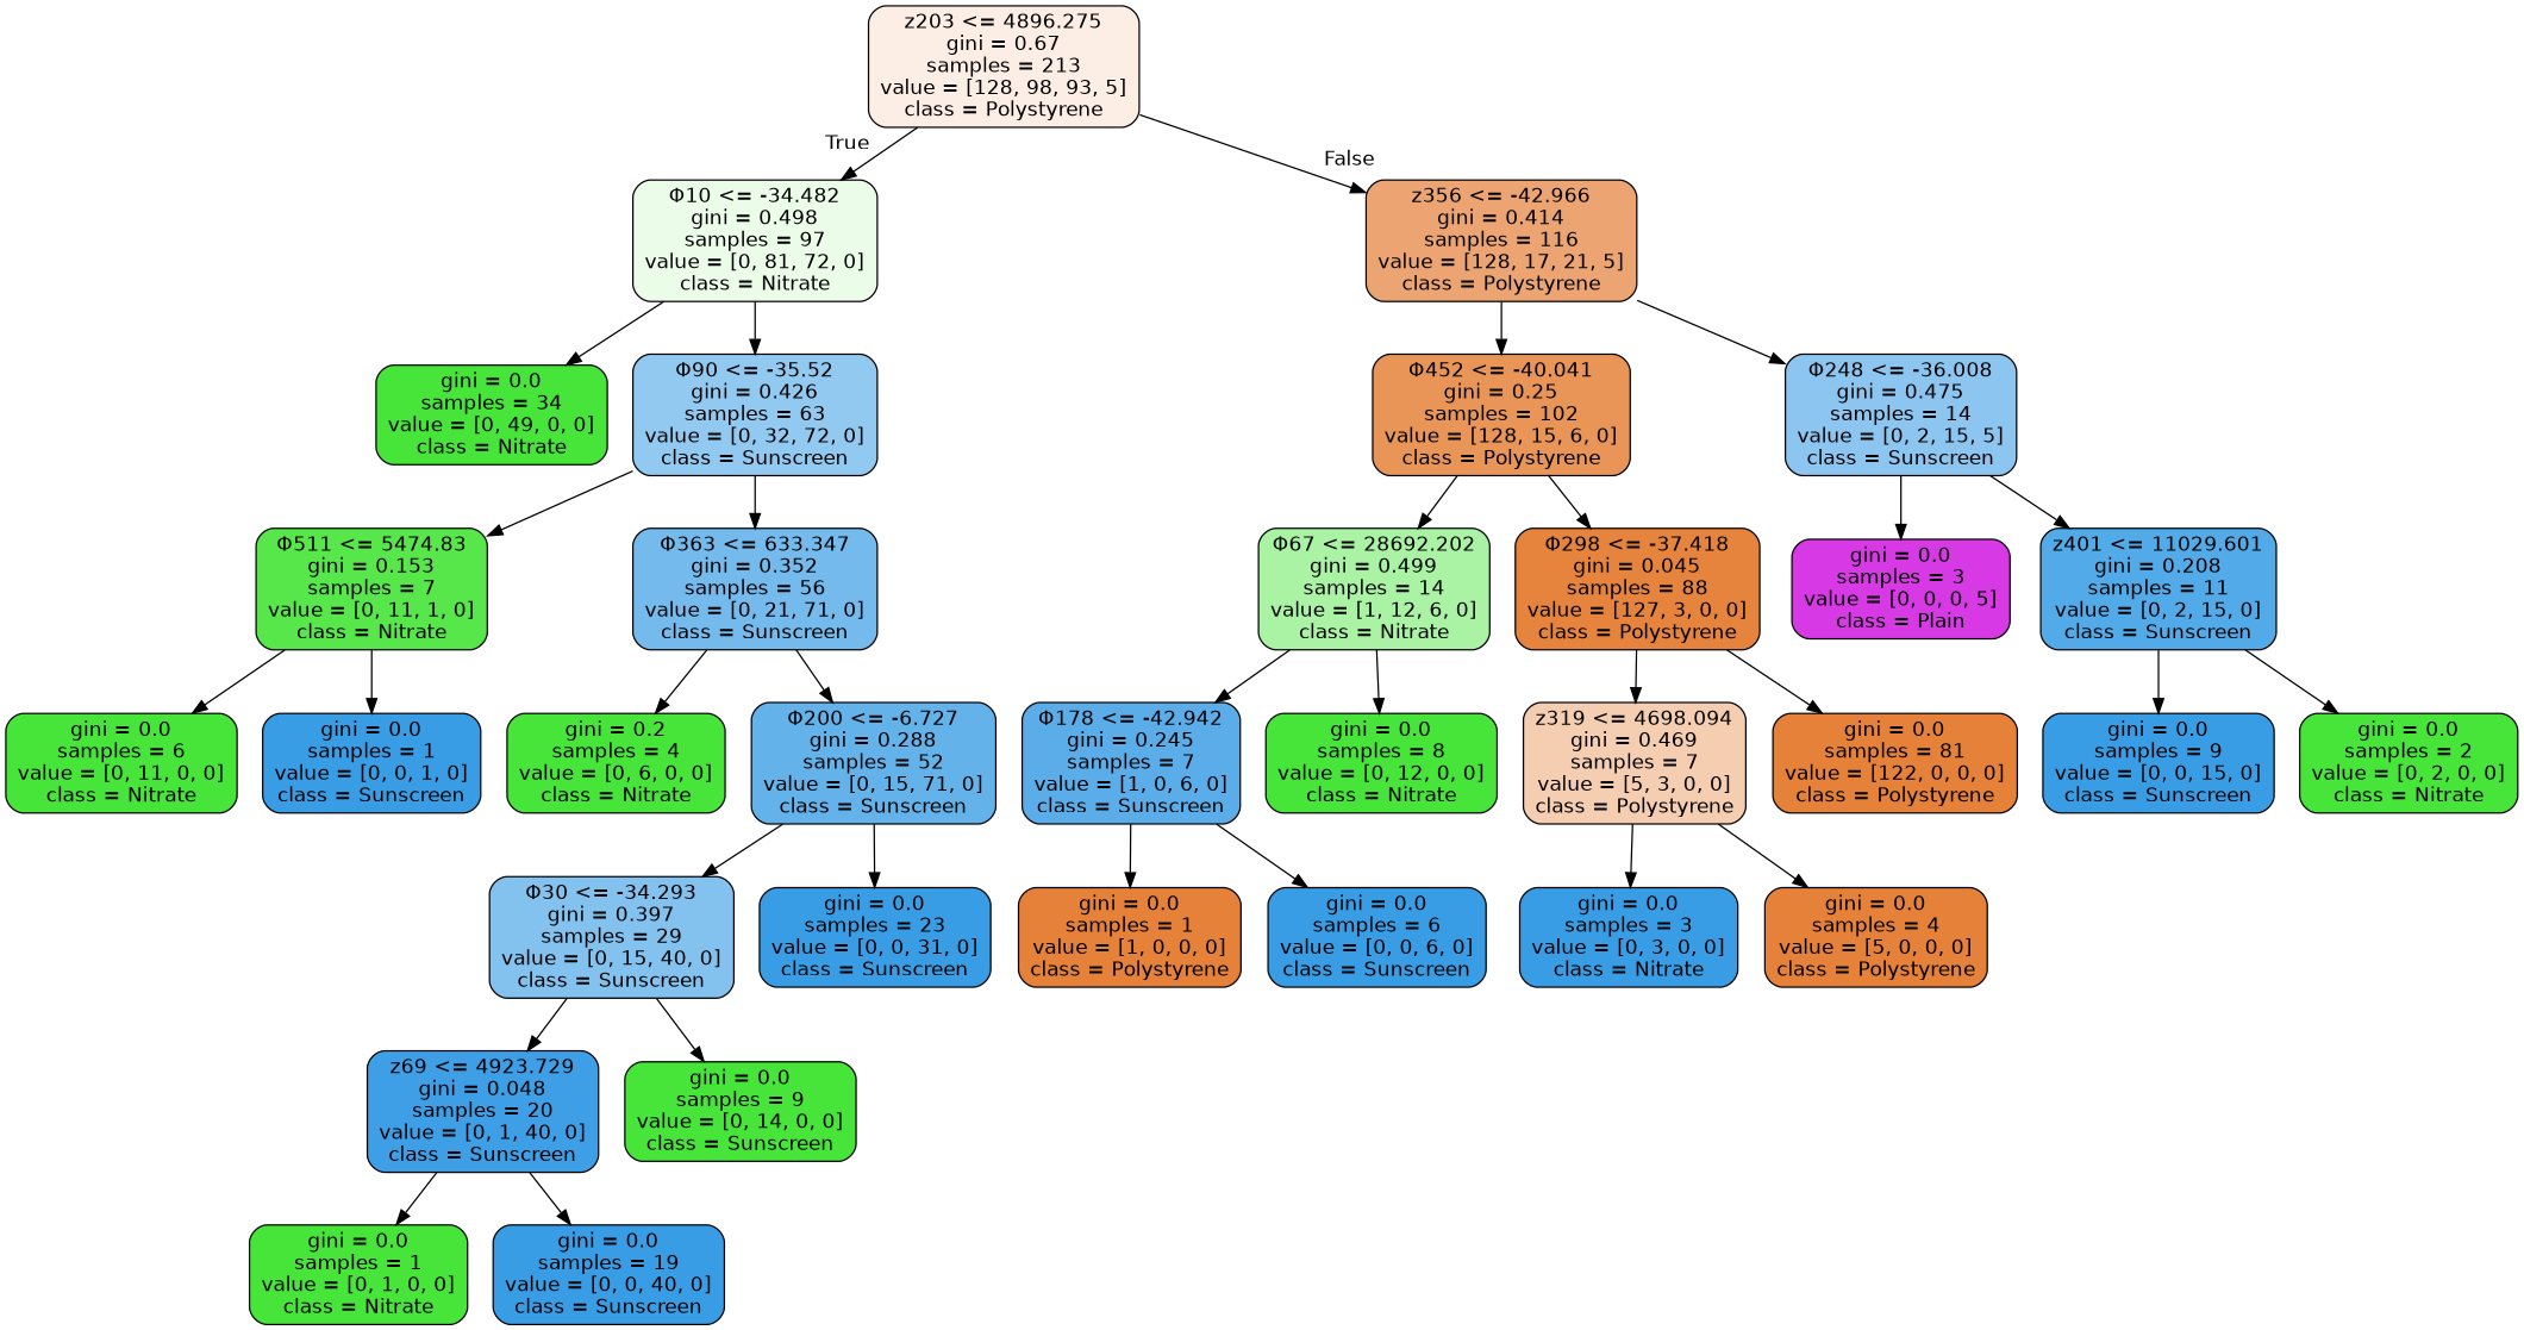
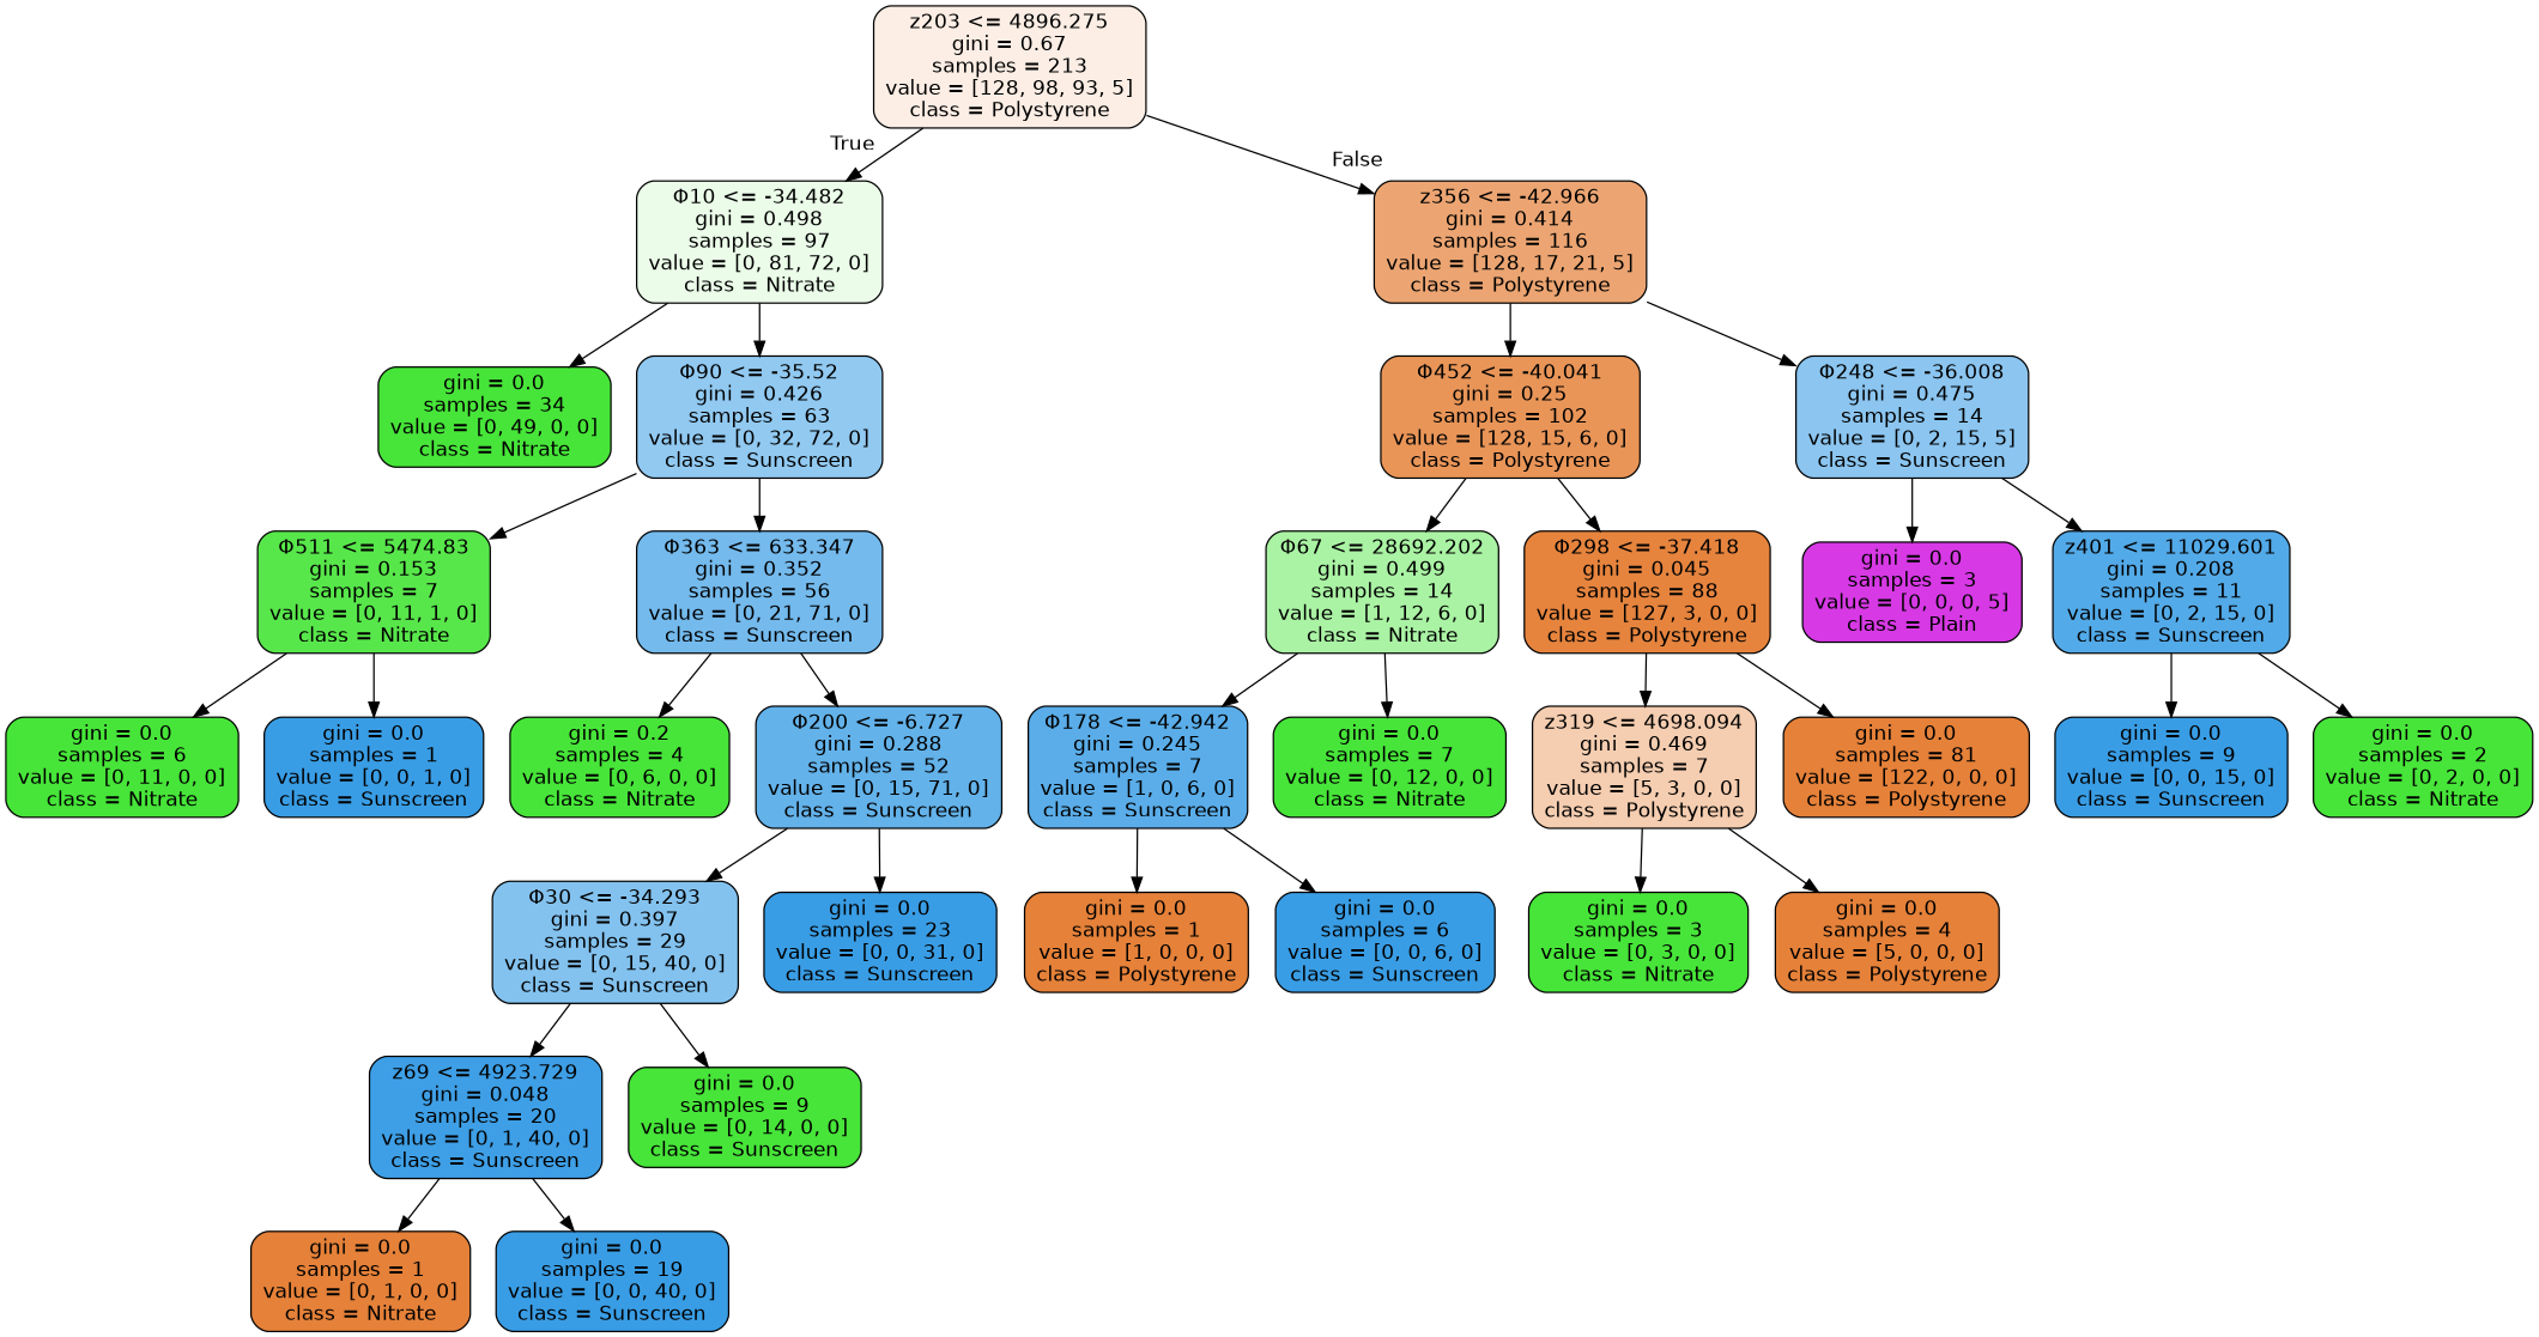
  digraph {
    node [color=black fillcolor="#47e539" fontname=helvetica shape=box style="filled, rounded"]
    edge [fontname=helvetica]
    n1 [fillcolor="#fceee5" label="z203 <= 4896.275\ngini = 0.67\nsamples = 213\nvalue = [128, 98, 93, 5]\nclass = Polystyrene"]
    n2 [fillcolor="#ebfce9" label="Φ10 <= -34.482\ngini = 0.498\nsamples = 97\nvalue = [0, 81, 72, 0]\nclass = Nitrate"]
    n3 [fillcolor="#eca572" label="z356 <= -42.966\ngini = 0.414\nsamples = 116\nvalue = [128, 17, 21, 5]\nclass = Polystyrene"]
    n4 [label="gini = 0.0\nsamples = 34\nvalue = [0, 49, 0, 0]\nclass = Nitrate"]
    n5 [fillcolor="#91c9f1" label="Φ90 <= -35.52\ngini = 0.426\nsamples = 63\nvalue = [0, 32, 72, 0]\nclass = Sunscreen"]
    n6 [fillcolor="#e99558" label="Φ452 <= -40.041\ngini = 0.25\nsamples = 102\nvalue = [128, 15, 6, 0]\nclass = Polystyrene"]
    n7 [fillcolor="#8bc5f0" label="Φ248 <= -36.008\ngini = 0.475\nsamples = 14\nvalue = [0, 2, 15, 5]\nclass = Sunscreen"]
    n8 [fillcolor="#58e74b" label="Φ511 <= 5474.83\ngini = 0.153\nsamples = 7\nvalue = [0, 11, 1, 0]\nclass = Nitrate"]
    n9 [fillcolor="#74baed" label="Φ363 <= 633.347\ngini = 0.352\nsamples = 56\nvalue = [0, 21, 71, 0]\nclass = Sunscreen"]
    n10 [label="gini = 0.0\nsamples = 6\nvalue = [0, 11, 0, 0]\nclass = Nitrate"]
    n11 [fillcolor="#399de5" label="gini = 0.0\nsamples = 1\nvalue = [0, 0, 1, 0]\nclass = Sunscreen"]
    n12 [label="gini = 0.2\nsamples = 4\nvalue = [0, 6, 0, 0]\nclass = Nitrate"]
    n13 [fillcolor="#63b2ea" label="Φ200 <= -6.727\ngini = 0.288\nsamples = 52\nvalue = [0, 15, 71, 0]\nclass = Sunscreen"]
    n14 [fillcolor="#83c2ef" label="Φ30 <= -34.293\ngini = 0.397\nsamples = 29\nvalue = [0, 15, 40, 0]\nclass = Sunscreen"]
    n15 [fillcolor="#399de5" label="gini = 0.0\nsamples = 23\nvalue = [0, 0, 31, 0]\nclass = Sunscreen"]
    n16 [fillcolor="#3e9fe6" label="z69 <= 4923.729\ngini = 0.048\nsamples = 20\nvalue = [0, 1, 40, 0]\nclass = Sunscreen"]
    n17 [label="gini = 0.0\nsamples = 9\nvalue = [0, 14, 0, 0]\nclass = Sunscreen"]
-   n18 [label="gini = 0.0\nsamples = 1\nvalue = [0, 1, 0, 0]\nclass = Nitrate"]
+   n18 [fillcolor="#e58139" label="gini = 0.0\nsamples = 1\nvalue = [0, 1, 0, 0]\nclass = Nitrate"]
    n19 [fillcolor="#399de5" label="gini = 0.0\nsamples = 19\nvalue = [0, 0, 40, 0]\nclass = Sunscreen"]
    n20 [fillcolor="#aaf3a4" label="Φ67 <= 28692.202\ngini = 0.499\nsamples = 14\nvalue = [1, 12, 6, 0]\nclass = Nitrate"]
    n21 [fillcolor="#e6843e" label="Φ298 <= -37.418\ngini = 0.045\nsamples = 88\nvalue = [127, 3, 0, 0]\nclass = Polystyrene"]
    n22 [fillcolor="#d739e5" label="gini = 0.0\nsamples = 3\nvalue = [0, 0, 0, 5]\nclass = Plain"]
    n23 [fillcolor="#53aae8" label="z401 <= 11029.601\ngini = 0.208\nsamples = 11\nvalue = [0, 2, 15, 0]\nclass = Sunscreen"]
    n24 [fillcolor="#5aade9" label="Φ178 <= -42.942\ngini = 0.245\nsamples = 7\nvalue = [1, 0, 6, 0]\nclass = Sunscreen"]
-   n25 [label="gini = 0.0\nsamples = 8\nvalue = [0, 12, 0, 0]\nclass = Nitrate"]
+   n25 [label="gini = 0.0\nsamples = 7\nvalue = [0, 12, 0, 0]\nclass = Nitrate"]
    n26 [fillcolor="#f5cdb0" label="z319 <= 4698.094\ngini = 0.469\nsamples = 7\nvalue = [5, 3, 0, 0]\nclass = Polystyrene"]
    n27 [fillcolor="#e58139" label="gini = 0.0\nsamples = 81\nvalue = [122, 0, 0, 0]\nclass = Polystyrene"]
    n28 [fillcolor="#e58139" label="gini = 0.0\nsamples = 1\nvalue = [1, 0, 0, 0]\nclass = Polystyrene"]
    n29 [fillcolor="#399de5" label="gini = 0.0\nsamples = 6\nvalue = [0, 0, 6, 0]\nclass = Sunscreen"]
-   n30 [fillcolor="#399de5" label="gini = 0.0\nsamples = 3\nvalue = [0, 3, 0, 0]\nclass = Nitrate"]
+   n30 [label="gini = 0.0\nsamples = 3\nvalue = [0, 3, 0, 0]\nclass = Nitrate"]
    n31 [fillcolor="#e58139" label="gini = 0.0\nsamples = 4\nvalue = [5, 0, 0, 0]\nclass = Polystyrene"]
    n32 [fillcolor="#399de5" label="gini = 0.0\nsamples = 9\nvalue = [0, 0, 15, 0]\nclass = Sunscreen"]
    n33 [label="gini = 0.0\nsamples = 2\nvalue = [0, 2, 0, 0]\nclass = Nitrate"]
    n1 -> n2 [headlabel=True labelangle=45 labeldistance=2.5]
    n1 -> n3 [headlabel=False labelangle=-45 labeldistance=2.5]
    n2 -> n4
    n2 -> n5
    n3 -> n6
    n3 -> n7
    n5 -> n8
    n5 -> n9
    n6 -> n20
    n6 -> n21
    n7 -> n22
    n7 -> n23
    n8 -> n10
    n8 -> n11
    n9 -> n12
    n9 -> n13
    n13 -> n14
    n13 -> n15
    n14 -> n16
    n14 -> n17
    n16 -> n18
    n16 -> n19
    n20 -> n24
    n20 -> n25
    n21 -> n26
    n21 -> n27
    n23 -> n32
    n23 -> n33
    n24 -> n28
    n24 -> n29
    n26 -> n30
    n26 -> n31
  }
